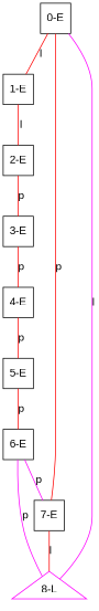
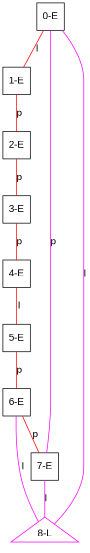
  graph {
    fontname="Liberation Sans"
    node [color=black fontname="Liberation Sans" shape=square]
    edge [color=red fontname="Liberation Sans"]
    n1 [label="0-E"]
    n2 [label="1-E"]
    n3 [label="7-E"]
    n4 [color=magenta label="8-L" shape=triangle]
    n5 [label="2-E"]
    n6 [label="3-E"]
    n7 [label="4-E"]
    n8 [label="5-E"]
    n9 [label="6-E"]
    n1 -- n2 [label=l]
-   n1 -- n3 [label=p]
+   n1 -- n3 [color=magenta label=p]
    n1 -- n4 [color=magenta label=l]
-   n2 -- n5 [label=l]
-   n3 -- n4 [label=l]
+   n2 -- n5 [label=p]
+   n3 -- n4 [color=magenta label=l]
    n5 -- n6 [label=p]
    n6 -- n7 [label=p]
-   n7 -- n8 [label=p]
+   n7 -- n8 [label=l]
    n8 -- n9 [label=p]
-   n9 -- n3 [color=magenta label=p]
-   n9 -- n4 [color=magenta label=p]
+   n9 -- n3 [label=p]
+   n9 -- n4 [color=magenta label=l]
  }
